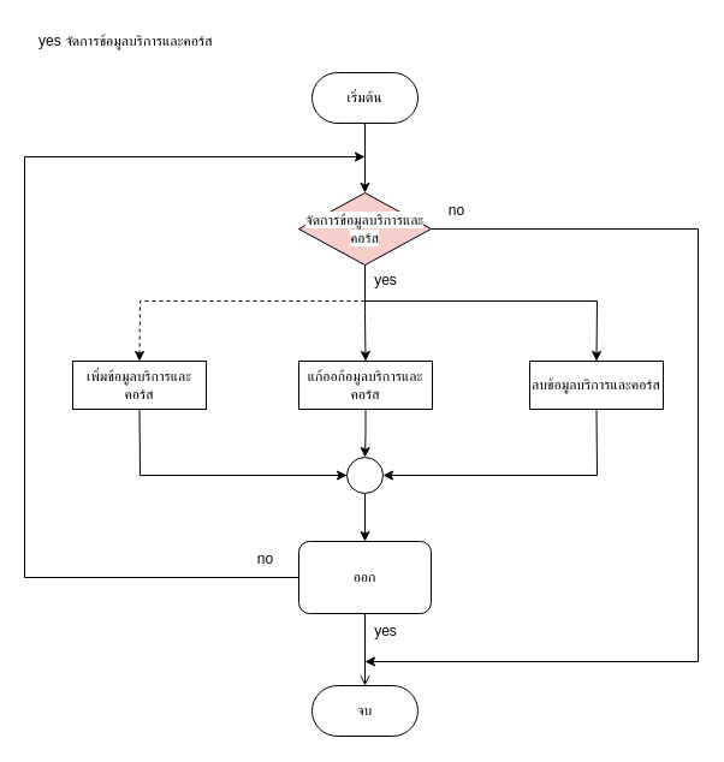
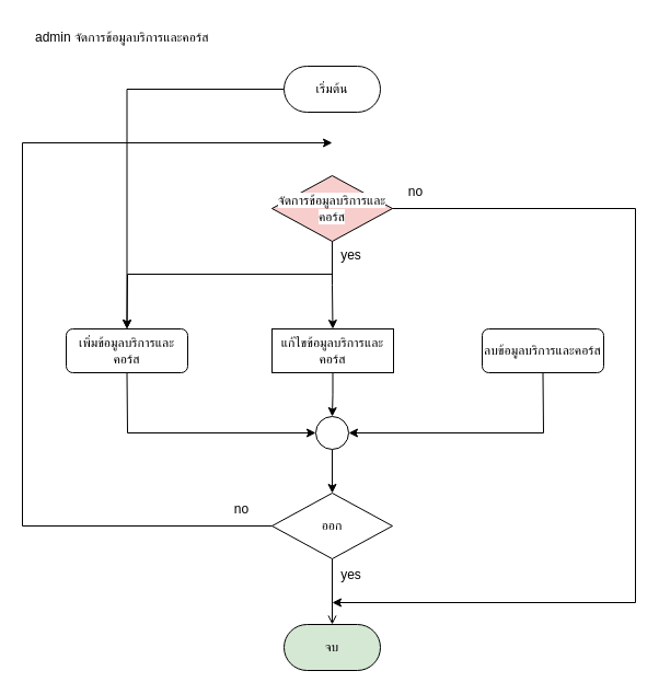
  <mxCell id="0" />
  <mxCell id="1" parent="0" />
- <mxCell id="2" value="" style="edgeStyle=orthogonalEdgeStyle;rounded=0;orthogonalLoop=1;jettySize=auto;html=1;" edge="1" parent="1" source="3" target="6"><mxGeometry relative="1" as="geometry" /></mxCell>
+ <mxCell id="2" value="" style="edgeStyle=orthogonalEdgeStyle;rounded=0;orthogonalLoop=1;jettySize=auto;html=1;" edge="1" parent="1" source="3" target="7"><mxGeometry relative="1" as="geometry" /></mxCell>
  <mxCell id="3" value="เริ่มต้น" style="rounded=1;whiteSpace=wrap;html=1;arcSize=50;" vertex="1" parent="1"><mxGeometry x="259" y="60" width="88" height="42" as="geometry" /></mxCell>
- <mxCell id="4" value="&lt;span style=&quot;color: rgb(0, 0, 0); font-family: Helvetica; font-size: 12px; font-style: normal; font-variant-ligatures: normal; font-variant-caps: normal; font-weight: 400; letter-spacing: normal; orphans: 2; text-align: center; text-indent: 0px; text-transform: none; widows: 2; word-spacing: 0px; -webkit-text-stroke-width: 0px; white-space: normal; background-color: rgb(255, 255, 255); text-decoration-thickness: initial; text-decoration-style: initial; text-decoration-color: initial; float: none; display: inline !important;&quot;&gt;yes จัดการข้อมูลบริการและคอร์ส&lt;/span&gt;" style="text;whiteSpace=wrap;html=1;" vertex="1" parent="1"><mxGeometry x="30" y="20" width="190" height="40" as="geometry" /></mxCell>
+ <mxCell id="4" value="&lt;span style=&quot;color: rgb(0, 0, 0); font-family: Helvetica; font-size: 12px; font-style: normal; font-variant-ligatures: normal; font-variant-caps: normal; font-weight: 400; letter-spacing: normal; orphans: 2; text-align: center; text-indent: 0px; text-transform: none; widows: 2; word-spacing: 0px; -webkit-text-stroke-width: 0px; white-space: normal; background-color: rgb(255, 255, 255); text-decoration-thickness: initial; text-decoration-style: initial; text-decoration-color: initial; float: none; display: inline !important;&quot;&gt;admin จัดการข้อมูลบริการและคอร์ส&lt;/span&gt;" style="text;whiteSpace=wrap;html=1;" vertex="1" parent="1"><mxGeometry x="30" y="20" width="190" height="40" as="geometry" /></mxCell>
  <mxCell id="5" value="" style="edgeStyle=orthogonalEdgeStyle;rounded=0;orthogonalLoop=1;jettySize=auto;html=1;" edge="1" parent="1" source="6" target="9"><mxGeometry relative="1" as="geometry" /></mxCell>
  <mxCell id="6" value="&lt;span style=&quot;background-color: rgb(255, 255, 255);&quot;&gt;จัดการข้อมูลบริการและคอร์ส&lt;/span&gt;" style="rhombus;whiteSpace=wrap;html=1;fillColor=#f8cecc;" vertex="1" parent="1"><mxGeometry x="248" y="160" width="110" height="60" as="geometry" /></mxCell>
- <mxCell id="7" value="เพิ่มข้อมูลบริการและคอร์ส" style="rounded=0;whiteSpace=wrap;html=1;" vertex="1" parent="1"><mxGeometry x="60" y="300" width="111" height="40" as="geometry" /></mxCell>
+ <mxCell id="7" value="เพิ่มข้อมูลบริการและคอร์ส" style="whiteSpace=wrap;html=1;rounded=1;" vertex="1" parent="1"><mxGeometry x="60" y="300" width="111" height="40" as="geometry" /></mxCell>
  <mxCell id="8" value="" style="edgeStyle=orthogonalEdgeStyle;rounded=0;orthogonalLoop=1;jettySize=auto;html=1;" edge="1" parent="1" source="9" target="14"><mxGeometry relative="1" as="geometry" /></mxCell>
- <mxCell id="9" value="แก้ออก้อมูลบริการและคอร์ส" style="rounded=0;whiteSpace=wrap;html=1;" vertex="1" parent="1"><mxGeometry x="248" y="300" width="111" height="40" as="geometry" /></mxCell>
- <mxCell id="10" value="ลบข้อมูลบริการและคอร์ส" style="rounded=0;whiteSpace=wrap;html=1;" vertex="1" parent="1"><mxGeometry x="440" y="300" width="111" height="40" as="geometry" /></mxCell>
- <mxCell id="11" value="" style="endArrow=classic;html=1;rounded=0;entryX=0.5;entryY=0;entryDx=0;entryDy=0;exitX=0.5;exitY=1;exitDx=0;exitDy=0;dashed=1;" edge="1" parent="1" source="6" target="7"><mxGeometry width="50" height="50" relative="1" as="geometry"><mxPoint x="240" y="240" as="sourcePoint" /><mxPoint x="290" y="190" as="targetPoint" /><Array as="points"><mxPoint x="303" y="250" /><mxPoint x="116" y="250" /></Array></mxGeometry></mxCell>
- <mxCell id="12" value="" style="endArrow=classic;html=1;rounded=0;entryX=0.5;entryY=0;entryDx=0;entryDy=0;exitX=0.5;exitY=1;exitDx=0;exitDy=0;" edge="1" parent="1" source="6" target="10"><mxGeometry width="50" height="50" relative="1" as="geometry"><mxPoint x="240" y="240" as="sourcePoint" /><mxPoint x="290" y="190" as="targetPoint" /><Array as="points"><mxPoint x="303" y="250" /><mxPoint x="496" y="250" /></Array></mxGeometry></mxCell>
+ <mxCell id="9" value="แก้ไขข้อมูลบริการและคอร์ส" style="rounded=0;whiteSpace=wrap;html=1;" vertex="1" parent="1"><mxGeometry x="248" y="300" width="111" height="40" as="geometry" /></mxCell>
+ <mxCell id="10" value="ลบข้อมูลบริการและคอร์ส" style="whiteSpace=wrap;html=1;rounded=1;" vertex="1" parent="1"><mxGeometry x="440" y="300" width="111" height="40" as="geometry" /></mxCell>
+ <mxCell id="11" value="" style="endArrow=classic;html=1;rounded=0;entryX=0.5;entryY=0;entryDx=0;entryDy=0;exitX=0.5;exitY=1;exitDx=0;exitDy=0;" edge="1" parent="1" source="6" target="7"><mxGeometry width="50" height="50" relative="1" as="geometry"><mxPoint x="240" y="240" as="sourcePoint" /><mxPoint x="290" y="190" as="targetPoint" /><Array as="points"><mxPoint x="303" y="250" /><mxPoint x="116" y="250" /></Array></mxGeometry></mxCell>
  <mxCell id="13" value="" style="edgeStyle=orthogonalEdgeStyle;rounded=0;orthogonalLoop=1;jettySize=auto;html=1;" edge="1" parent="1" source="14" target="18"><mxGeometry relative="1" as="geometry" /></mxCell>
  <mxCell id="14" value="" style="ellipse;whiteSpace=wrap;html=1;aspect=fixed;" vertex="1" parent="1"><mxGeometry x="288" y="380" width="30" height="30" as="geometry" /></mxCell>
  <mxCell id="15" value="" style="endArrow=classic;html=1;rounded=0;exitX=0.5;exitY=1;exitDx=0;exitDy=0;entryX=0;entryY=0.5;entryDx=0;entryDy=0;" edge="1" parent="1" source="7" target="14"><mxGeometry width="50" height="50" relative="1" as="geometry"><mxPoint x="270" y="290" as="sourcePoint" /><mxPoint x="320" y="240" as="targetPoint" /><Array as="points"><mxPoint x="116" y="395" /></Array></mxGeometry></mxCell>
  <mxCell id="16" value="" style="endArrow=classic;html=1;rounded=0;entryX=1;entryY=0.5;entryDx=0;entryDy=0;exitX=0.5;exitY=1;exitDx=0;exitDy=0;" edge="1" parent="1" source="10" target="14"><mxGeometry width="50" height="50" relative="1" as="geometry"><mxPoint x="270" y="290" as="sourcePoint" /><mxPoint x="320" y="240" as="targetPoint" /><Array as="points"><mxPoint x="496" y="395" /></Array></mxGeometry></mxCell>
  <mxCell id="17" value="" style="edgeStyle=orthogonalEdgeStyle;rounded=0;orthogonalLoop=1;jettySize=auto;html=1;endArrow=open;" edge="1" parent="1" source="18" target="19"><mxGeometry relative="1" as="geometry" /></mxCell>
- <mxCell id="18" value="&lt;span style=&quot;background-color: rgb(255, 255, 255);&quot;&gt;ออก&lt;/span&gt;" style="whiteSpace=wrap;html=1;rounded=1;" vertex="1" parent="1"><mxGeometry x="248" y="450" width="110" height="60" as="geometry" /></mxCell>
- <mxCell id="19" value="จบ" style="rounded=1;whiteSpace=wrap;html=1;arcSize=50;" vertex="1" parent="1"><mxGeometry x="259" y="570" width="88" height="42" as="geometry" /></mxCell>
+ <mxCell id="18" value="&lt;span style=&quot;background-color: rgb(255, 255, 255);&quot;&gt;ออก&lt;/span&gt;" style="rhombus;whiteSpace=wrap;html=1;" vertex="1" parent="1"><mxGeometry x="248" y="450" width="110" height="60" as="geometry" /></mxCell>
+ <mxCell id="19" value="จบ" style="rounded=1;whiteSpace=wrap;html=1;arcSize=50;fillColor=#d5e8d4;" vertex="1" parent="1"><mxGeometry x="259" y="570" width="88" height="42" as="geometry" /></mxCell>
  <mxCell id="20" value="" style="endArrow=classic;html=1;rounded=0;exitX=0;exitY=0.5;exitDx=0;exitDy=0;" edge="1" parent="1" source="18"><mxGeometry width="50" height="50" relative="1" as="geometry"><mxPoint x="270" y="450" as="sourcePoint" /><mxPoint x="303" y="130" as="targetPoint" /><Array as="points"><mxPoint x="20" y="480" /><mxPoint x="20" y="130" /></Array></mxGeometry></mxCell>
  <mxCell id="21" value="" style="endArrow=classic;html=1;rounded=0;exitX=1;exitY=0.5;exitDx=0;exitDy=0;" edge="1" parent="1" source="6"><mxGeometry width="50" height="50" relative="1" as="geometry"><mxPoint x="270" y="290" as="sourcePoint" /><mxPoint x="303" y="550" as="targetPoint" /><Array as="points"><mxPoint x="580" y="190" /><mxPoint x="580" y="550" /></Array></mxGeometry></mxCell>
  <mxCell id="22" value="yes" style="text;html=1;align=center;verticalAlign=middle;resizable=0;points=[];autosize=1;strokeColor=none;fillColor=none;" vertex="1" parent="1"><mxGeometry x="300" y="218" width="40" height="30" as="geometry" /></mxCell>
  <mxCell id="23" value="no" style="text;html=1;align=center;verticalAlign=middle;resizable=0;points=[];autosize=1;strokeColor=none;fillColor=none;" vertex="1" parent="1"><mxGeometry x="359" y="160" width="40" height="30" as="geometry" /></mxCell>
  <mxCell id="24" value="yes" style="text;html=1;align=center;verticalAlign=middle;resizable=0;points=[];autosize=1;strokeColor=none;fillColor=none;" vertex="1" parent="1"><mxGeometry x="300" y="510" width="40" height="30" as="geometry" /></mxCell>
  <mxCell id="25" value="no" style="text;html=1;align=center;verticalAlign=middle;resizable=0;points=[];autosize=1;strokeColor=none;fillColor=none;" vertex="1" parent="1"><mxGeometry x="200" y="450" width="40" height="30" as="geometry" /></mxCell>
